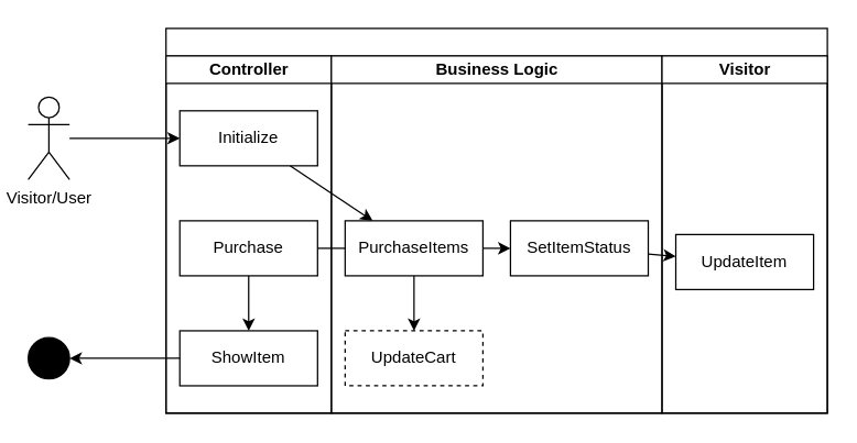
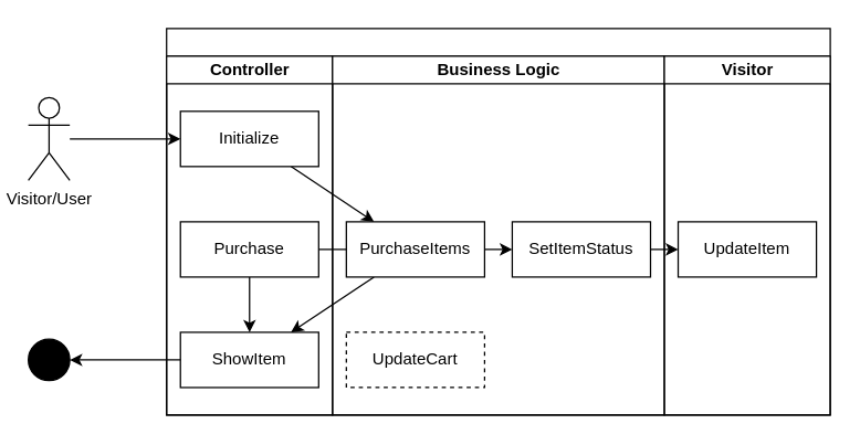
  <mxCell id="0" />
  <mxCell id="1" parent="0" />
  <mxCell id="2" value="" style="swimlane;childLayout=stackLayout;resizeParent=1;resizeParentMax=0;startSize=20;html=1;" vertex="1" parent="1"><mxGeometry x="120" y="20" width="480" height="280" as="geometry" /></mxCell>
  <mxCell id="3" value="Controller" style="swimlane;startSize=20;html=1;" vertex="1" parent="2"><mxGeometry y="20" width="120" height="260" as="geometry" /></mxCell>
  <mxCell id="4" value="" style="edgeStyle=none;html=1;" edge="1" parent="3" source="5" target="11"><mxGeometry relative="1" as="geometry" /></mxCell>
  <mxCell id="5" value="Initialize" style="rounded=0;whiteSpace=wrap;html=1;" vertex="1" parent="3"><mxGeometry x="10" y="40" width="100" height="40" as="geometry" /></mxCell>
  <mxCell id="6" value="" style="edgeStyle=orthogonalEdgeStyle;html=1;fontSize=15;" edge="1" parent="3" source="7" target="8"><mxGeometry relative="1" as="geometry" /></mxCell>
  <mxCell id="7" value="Purchase" style="rounded=0;whiteSpace=wrap;html=1;" vertex="1" parent="3"><mxGeometry x="10.0" y="120" width="100" height="40" as="geometry" /></mxCell>
  <mxCell id="8" value="ShowItem" style="rounded=0;whiteSpace=wrap;html=1;" vertex="1" parent="3"><mxGeometry x="10.0" y="200" width="100" height="40" as="geometry" /></mxCell>
  <mxCell id="9" value="Business Logic" style="swimlane;startSize=20;html=1;" vertex="1" parent="2"><mxGeometry x="120" y="20" width="240" height="260" as="geometry" /></mxCell>
- <mxCell id="10" value="" style="edgeStyle=none;html=1;" edge="1" parent="9" source="11" target="12"><mxGeometry relative="1" as="geometry" /></mxCell>
+ <mxCell id="10" value="" style="edgeStyle=none;html=1;" edge="1" parent="9" source="11" target="8"><mxGeometry relative="1" as="geometry" /></mxCell>
  <mxCell id="11" value="PurchaseItems" style="rounded=0;whiteSpace=wrap;html=1;" vertex="1" parent="9"><mxGeometry x="10.0" y="120" width="100" height="40" as="geometry" /></mxCell>
  <mxCell id="12" value="UpdateCart" style="rounded=0;whiteSpace=wrap;html=1;dashed=1;" vertex="1" parent="9"><mxGeometry x="10.0" y="200" width="100" height="40" as="geometry" /></mxCell>
  <mxCell id="13" value="SetItemStatus" style="rounded=0;whiteSpace=wrap;html=1;" vertex="1" parent="9"><mxGeometry x="130.0" y="120" width="100" height="40" as="geometry" /></mxCell>
  <mxCell id="14" style="edgeStyle=none;html=1;" edge="1" parent="9" source="11" target="13"><mxGeometry relative="1" as="geometry" /></mxCell>
  <mxCell id="15" value="Visitor" style="swimlane;startSize=20;html=1;" vertex="1" parent="2"><mxGeometry x="360" y="20" width="120" height="260" as="geometry" /></mxCell>
- <mxCell id="16" value="UpdateItem" style="rounded=0;whiteSpace=wrap;html=1;" vertex="1" parent="15"><mxGeometry x="10.0" y="130" width="100" height="40" as="geometry" /></mxCell>
+ <mxCell id="16" value="UpdateItem" style="rounded=0;whiteSpace=wrap;html=1;" vertex="1" parent="15"><mxGeometry x="10.0" y="120" width="100" height="40" as="geometry" /></mxCell>
  <mxCell id="17" value="" style="edgeStyle=none;html=1;endArrow=none;" edge="1" parent="2" source="7" target="11"><mxGeometry relative="1" as="geometry" /></mxCell>
  <mxCell id="18" value="" style="edgeStyle=none;html=1;" edge="1" parent="2" source="13" target="16"><mxGeometry relative="1" as="geometry" /></mxCell>
  <mxCell id="19" style="edgeStyle=none;html=1;" edge="1" parent="1" source="20" target="5"><mxGeometry relative="1" as="geometry" /></mxCell>
  <mxCell id="20" value="Visitor/User" style="shape=umlActor;verticalLabelPosition=bottom;verticalAlign=top;html=1;outlineConnect=0;" vertex="1" parent="1"><mxGeometry x="20" y="70" width="30" height="60" as="geometry" /></mxCell>
  <mxCell id="21" value="" style="ellipse;fillColor=strokeColor;fontSize=15;" vertex="1" parent="1"><mxGeometry x="20" y="245" width="30" height="30" as="geometry" /></mxCell>
  <mxCell id="22" style="edgeStyle=orthogonalEdgeStyle;html=1;fontSize=15;" edge="1" parent="1" source="8" target="21"><mxGeometry relative="1" as="geometry" /></mxCell>
